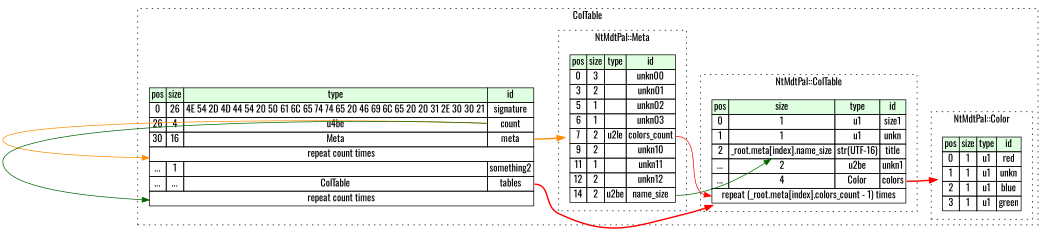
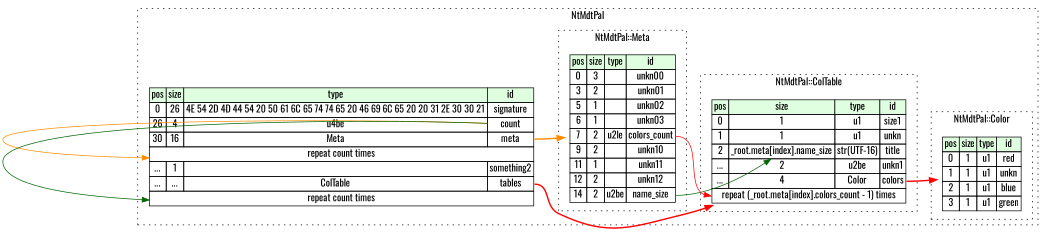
  digraph {
    rankdir=LR
    fontname=Oswald
    node [shape=plaintext fontname=Oswald]
    edge [color=red tailport=count_type fontname=Oswald]
    n1 [label=<<TABLE BORDER="0" CELLBORDER="1" CELLSPACING="0"> 				<TR><TD BGCOLOR="#E0FFE0">pos</TD><TD BGCOLOR="#E0FFE0">size</TD><TD BGCOLOR="#E0FFE0">type</TD><TD BGCOLOR="#E0FFE0">id</TD></TR> 				<TR><TD PORT="unkn00_pos">0</TD><TD PORT="unkn00_size">3</TD><TD></TD><TD PORT="unkn00_type">unkn00</TD></TR> 				<TR><TD PORT="unkn01_pos">3</TD><TD PORT="unkn01_size">2</TD><TD></TD><TD PORT="unkn01_type">unkn01</TD></TR> 				<TR><TD PORT="unkn02_pos">5</TD><TD PORT="unkn02_size">1</TD><TD></TD><TD PORT="unkn02_type">unkn02</TD></TR> 				<TR><TD PORT="unkn03_pos">6</TD><TD PORT="unkn03_size">1</TD><TD></TD><TD PORT="unkn03_type">unkn03</TD></TR> 				<TR><TD PORT="colors_count_pos">7</TD><TD PORT="colors_count_size">2</TD><TD>u2le</TD><TD PORT="colors_count_type">colors_count</TD></TR> 				<TR><TD PORT="unkn10_pos">9</TD><TD PORT="unkn10_size">2</TD><TD></TD><TD PORT="unkn10_type">unkn10</TD></TR> 				<TR><TD PORT="unkn11_pos">11</TD><TD PORT="unkn11_size">1</TD><TD></TD><TD PORT="unkn11_type">unkn11</TD></TR> 				<TR><TD PORT="unkn12_pos">12</TD><TD PORT="unkn12_size">2</TD><TD></TD><TD PORT="unkn12_type">unkn12</TD></TR> 				<TR><TD PORT="name_size_pos">14</TD><TD PORT="name_size_size">2</TD><TD>u2be</TD><TD PORT="name_size_type">name_size</TD></TR> 			</TABLE>>]
    n2 [label=<<TABLE BORDER="0" CELLBORDER="1" CELLSPACING="0"> 				<TR><TD BGCOLOR="#E0FFE0">pos</TD><TD BGCOLOR="#E0FFE0">size</TD><TD BGCOLOR="#E0FFE0">type</TD><TD BGCOLOR="#E0FFE0">id</TD></TR> 				<TR><TD PORT="red_pos">0</TD><TD PORT="red_size">1</TD><TD>u1</TD><TD PORT="red_type">red</TD></TR> 				<TR><TD PORT="unkn_pos">1</TD><TD PORT="unkn_size">1</TD><TD>u1</TD><TD PORT="unkn_type">unkn</TD></TR> 				<TR><TD PORT="blue_pos">2</TD><TD PORT="blue_size">1</TD><TD>u1</TD><TD PORT="blue_type">blue</TD></TR> 				<TR><TD PORT="green_pos">3</TD><TD PORT="green_size">1</TD><TD>u1</TD><TD PORT="green_type">green</TD></TR> 			</TABLE>>]
    n3 [label=<<TABLE BORDER="0" CELLBORDER="1" CELLSPACING="0"> 				<TR><TD BGCOLOR="#E0FFE0">pos</TD><TD BGCOLOR="#E0FFE0">size</TD><TD BGCOLOR="#E0FFE0">type</TD><TD BGCOLOR="#E0FFE0">id</TD></TR> 				<TR><TD PORT="size1_pos">0</TD><TD PORT="size1_size">1</TD><TD>u1</TD><TD PORT="size1_type">size1</TD></TR> 				<TR><TD PORT="unkn_pos">1</TD><TD PORT="unkn_size">1</TD><TD>u1</TD><TD PORT="unkn_type">unkn</TD></TR> 				<TR><TD PORT="title_pos">2</TD><TD PORT="title_size">_root.meta[index].name_size</TD><TD>str(UTF-16)</TD><TD PORT="title_type">title</TD></TR> 				<TR><TD PORT="unkn1_pos">...</TD><TD PORT="unkn1_size">2</TD><TD>u2be</TD><TD PORT="unkn1_type">unkn1</TD></TR> 				<TR><TD PORT="colors_pos">...</TD><TD PORT="colors_size">4</TD><TD>Color</TD><TD PORT="colors_type">colors</TD></TR> 				<TR><TD COLSPAN="4" PORT="colors__repeat">repeat (_root.meta[index].colors_count - 1) times</TD></TR> 			</TABLE>>]
    n4 [label=<<TABLE BORDER="0" CELLBORDER="1" CELLSPACING="0"> 			<TR><TD BGCOLOR="#E0FFE0">pos</TD><TD BGCOLOR="#E0FFE0">size</TD><TD BGCOLOR="#E0FFE0">type</TD><TD BGCOLOR="#E0FFE0">id</TD></TR> 			<TR><TD PORT="signature_pos">0</TD><TD PORT="signature_size">26</TD><TD>4E 54 2D 4D 44 54 20 50 61 6C 65 74 74 65 20 46 69 6C 65 20 20 31 2E 30 30 21</TD><TD PORT="signature_type">signature</TD></TR> 			<TR><TD PORT="count_pos">26</TD><TD PORT="count_size">4</TD><TD>u4be</TD><TD PORT="count_type">count</TD></TR> 			<TR><TD PORT="meta_pos">30</TD><TD PORT="meta_size">16</TD><TD>Meta</TD><TD PORT="meta_type">meta</TD></TR> 			<TR><TD COLSPAN="4" PORT="meta__repeat">repeat count times</TD></TR> 			<TR><TD PORT="something2_pos">...</TD><TD PORT="something2_size">1</TD><TD></TD><TD PORT="something2_type">something2</TD></TR> 			<TR><TD PORT="tables_pos">...</TD><TD PORT="tables_size">...</TD><TD>ColTable</TD><TD PORT="tables_type">tables</TD></TR> 			<TR><TD COLSPAN="4" PORT="tables__repeat">repeat count times</TD></TR> 		</TABLE>>]
    subgraph cluster_1 {
-     label=ColTable
+     label=NtMdtPal
      style=dotted
      n4
      subgraph cluster_2 {
        label="NtMdtPal::Meta"
        style=dotted
        n1
      }
      subgraph cluster_3 {
        label="NtMdtPal::Color"
        style=dotted
        n2
      }
      subgraph cluster_4 {
        label="NtMdtPal::ColTable"
        style=dotted
        n3
      }
    }
    n1 -> n3 [color=darkgreen headport=title_size tailport=name_size_type]
    n1 -> n3 [headport=colors__repeat tailport=colors_count_type]
    n3 -> n2 [style=bold tailport=colors_type]
    n4 -> n1 [style=bold tailport=meta_type color=darkorange]
    n4 -> n3 [style=bold tailport=tables_type]
    n4 -> n4 [color=darkorange headport=meta__repeat]
    n4 -> n4 [color=darkgreen headport=tables__repeat]
  }
